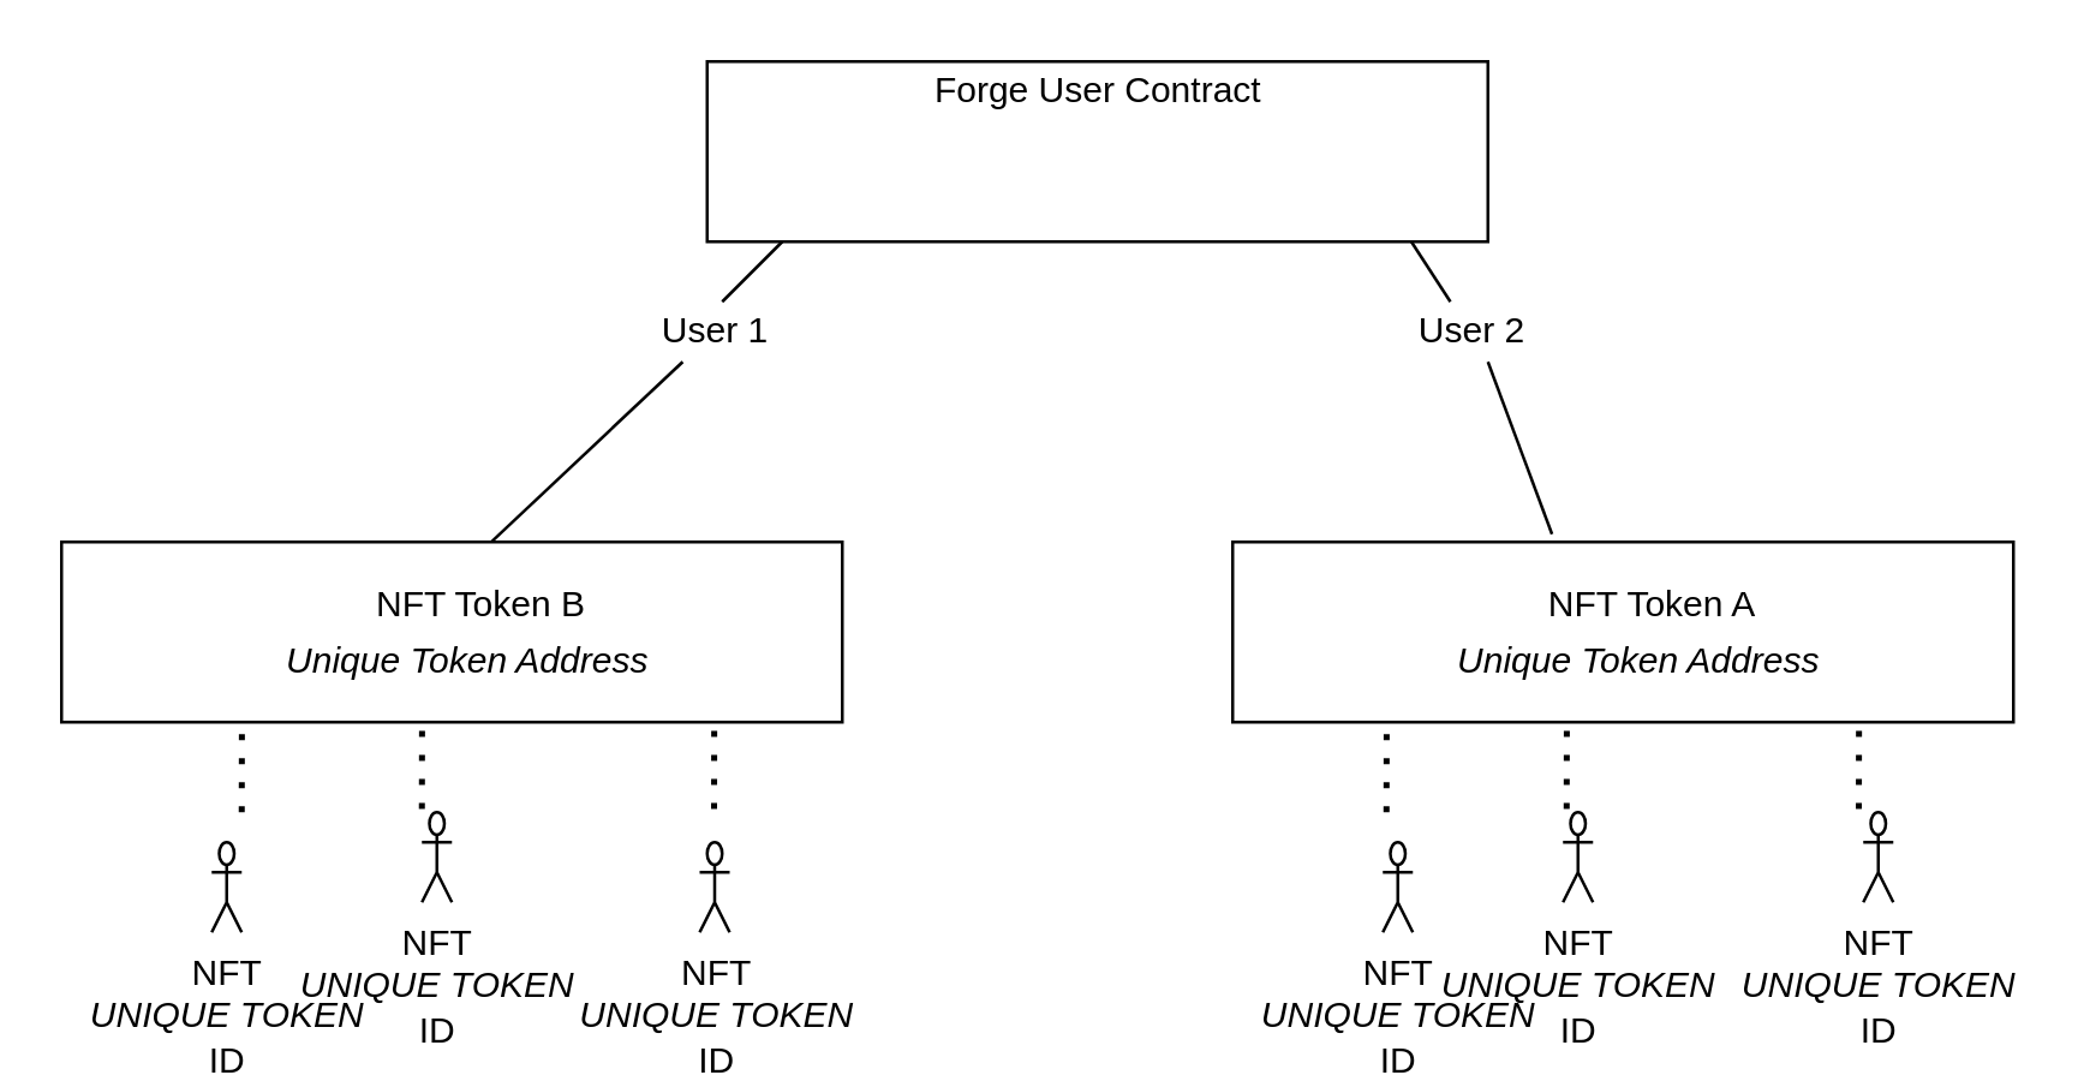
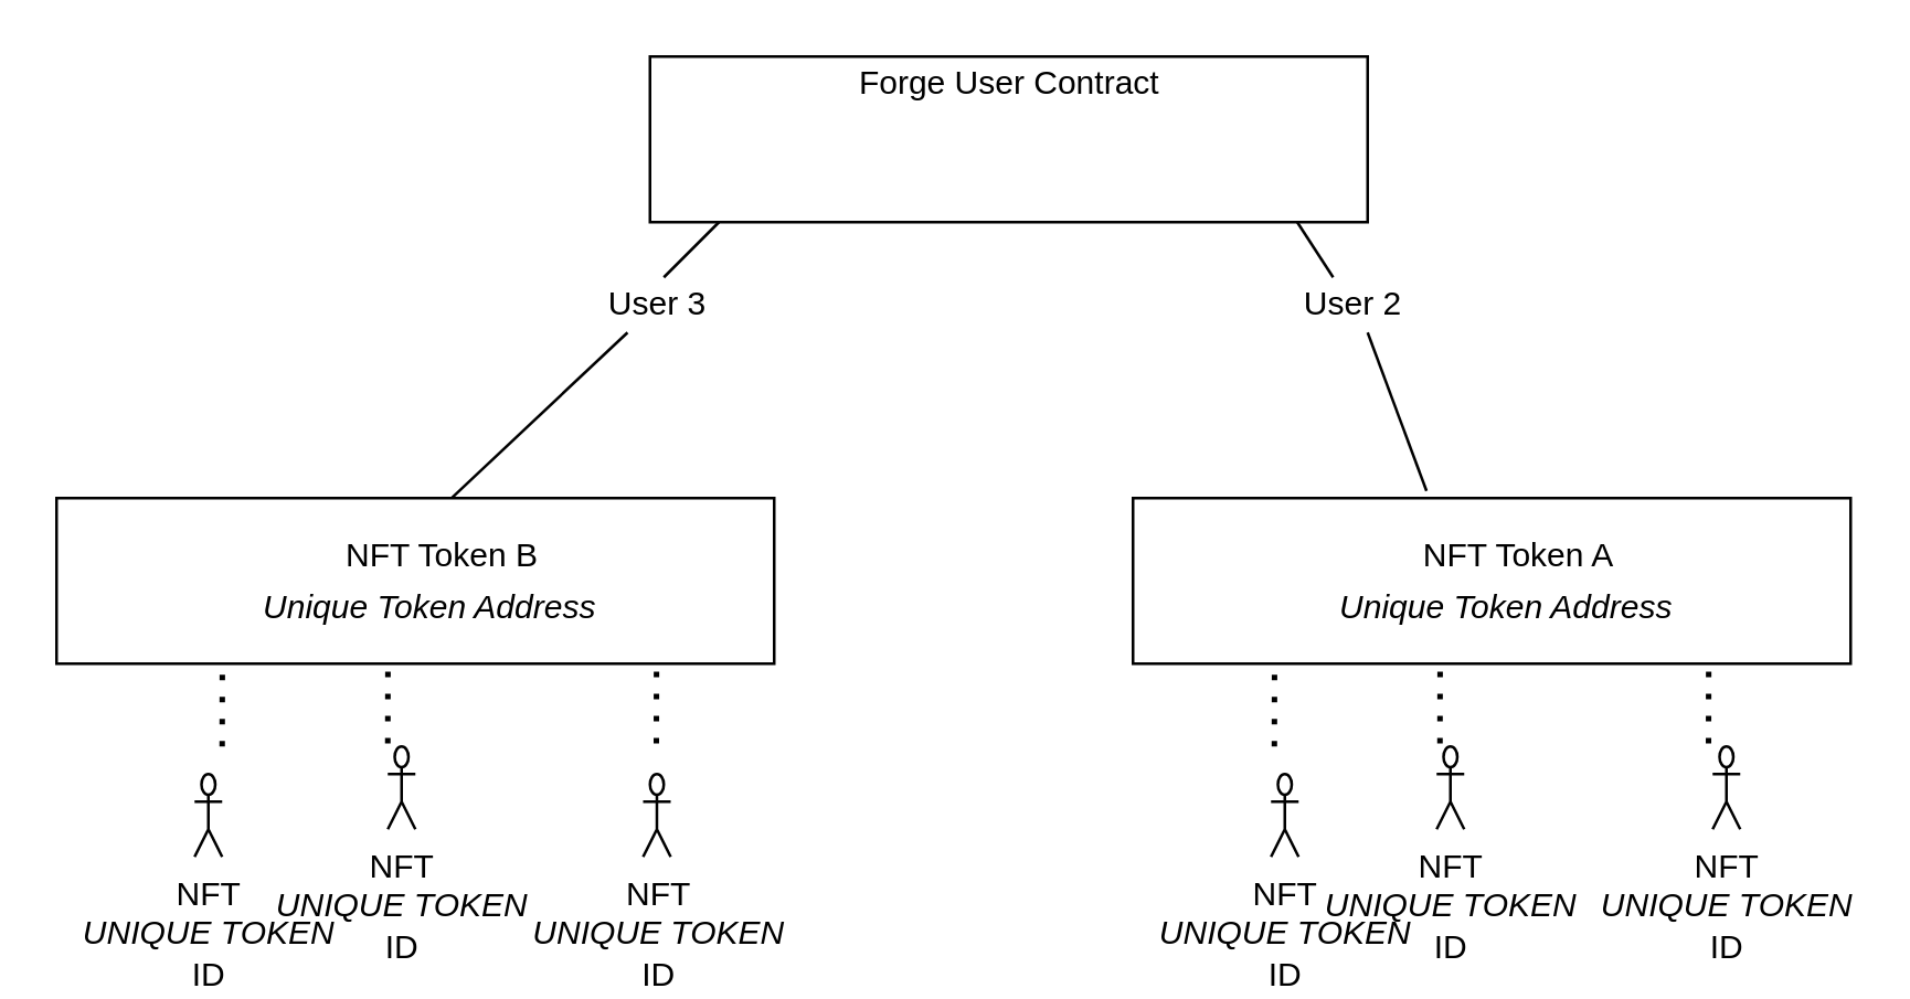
  <mxCell id="0" />
  <mxCell id="1" parent="0" />
  <mxCell id="2" value="" style="rounded=0;whiteSpace=wrap;html=1;" vertex="1" parent="1"><mxGeometry x="235" y="20" width="260" height="60" as="geometry" /></mxCell>
  <mxCell id="3" value="Forge User Contract" style="text;html=1;align=center;verticalAlign=middle;resizable=0;points=[];autosize=1;" vertex="1" parent="1"><mxGeometry x="300" y="20" width="130" height="20" as="geometry" /></mxCell>
  <mxCell id="4" value="" style="rounded=0;whiteSpace=wrap;html=1;" vertex="1" parent="1"><mxGeometry x="410" y="180" width="260" height="60" as="geometry" /></mxCell>
  <mxCell id="5" value="NFT Token A" style="text;html=1;strokeColor=none;fillColor=none;align=center;verticalAlign=middle;whiteSpace=wrap;rounded=0;" vertex="1" parent="1"><mxGeometry x="510" y="200" width="80" as="geometry" /></mxCell>
  <mxCell id="6" value="&lt;i&gt;Unique Token Address&lt;/i&gt;" style="text;html=1;strokeColor=none;fillColor=none;align=center;verticalAlign=middle;whiteSpace=wrap;rounded=0;" vertex="1" parent="1"><mxGeometry x="482.5" y="210" width="125" height="20" as="geometry" /></mxCell>
  <mxCell id="7" value="" style="rounded=0;whiteSpace=wrap;html=1;" vertex="1" parent="1"><mxGeometry x="20" y="180" width="260" height="60" as="geometry" /></mxCell>
  <mxCell id="8" value="NFT Token B" style="text;html=1;strokeColor=none;fillColor=none;align=center;verticalAlign=middle;whiteSpace=wrap;rounded=0;" vertex="1" parent="1"><mxGeometry x="120" y="200" width="80" as="geometry" /></mxCell>
  <mxCell id="9" value="&lt;i&gt;Unique Token Address&lt;/i&gt;" style="text;html=1;strokeColor=none;fillColor=none;align=center;verticalAlign=middle;whiteSpace=wrap;rounded=0;" vertex="1" parent="1"><mxGeometry x="92.5" y="210" width="125" height="20" as="geometry" /></mxCell>
  <mxCell id="10" value="" style="endArrow=none;html=1;exitX=0.551;exitY=-0.003;exitDx=0;exitDy=0;exitPerimeter=0;" edge="1" parent="1" source="7" target="11"><mxGeometry width="50" height="50" relative="1" as="geometry"><mxPoint x="210" y="130" as="sourcePoint" /><mxPoint x="260" y="80" as="targetPoint" /></mxGeometry></mxCell>
- <mxCell id="11" value="User 1" style="text;html=1;strokeColor=none;fillColor=none;align=center;verticalAlign=middle;whiteSpace=wrap;rounded=0;" vertex="1" parent="1"><mxGeometry x="217.5" y="100" width="40" height="20" as="geometry" /></mxCell>
+ <mxCell id="11" value="User 3" style="text;html=1;strokeColor=none;fillColor=none;align=center;verticalAlign=middle;whiteSpace=wrap;rounded=0;" vertex="1" parent="1"><mxGeometry x="217.5" y="100" width="40" height="20" as="geometry" /></mxCell>
  <mxCell id="12" value="" style="endArrow=none;html=1;" edge="1" parent="1"><mxGeometry width="50" height="50" relative="1" as="geometry"><mxPoint x="240" y="100" as="sourcePoint" /><mxPoint x="260" y="80" as="targetPoint" /></mxGeometry></mxCell>
  <mxCell id="13" value="User 2" style="text;html=1;strokeColor=none;fillColor=none;align=center;verticalAlign=middle;whiteSpace=wrap;rounded=0;direction=west;" vertex="1" parent="1"><mxGeometry x="470" y="100" width="40" height="20" as="geometry" /></mxCell>
  <mxCell id="14" value="" style="endArrow=none;html=1;exitX=0.409;exitY=-0.043;exitDx=0;exitDy=0;exitPerimeter=0;" edge="1" parent="1" source="4"><mxGeometry width="50" height="50" relative="1" as="geometry"><mxPoint x="535" y="180" as="sourcePoint" /><mxPoint x="495" y="120" as="targetPoint" /></mxGeometry></mxCell>
  <mxCell id="15" value="" style="endArrow=none;html=1;" edge="1" parent="1"><mxGeometry width="50" height="50" relative="1" as="geometry"><mxPoint x="482.5" y="100" as="sourcePoint" /><mxPoint x="469.5" y="80" as="targetPoint" /></mxGeometry></mxCell>
  <mxCell id="16" value="" style="endArrow=none;dashed=1;html=1;dashPattern=1 3;strokeWidth=2;entryX=0.231;entryY=1.019;entryDx=0;entryDy=0;entryPerimeter=0;" edge="1" parent="1" target="7"><mxGeometry width="50" height="50" relative="1" as="geometry"><mxPoint x="80" y="270" as="sourcePoint" /><mxPoint x="130" y="240" as="targetPoint" /></mxGeometry></mxCell>
  <mxCell id="17" value="" style="endArrow=none;dashed=1;html=1;dashPattern=1 3;strokeWidth=2;entryX=0.231;entryY=1.019;entryDx=0;entryDy=0;entryPerimeter=0;" edge="1" parent="1"><mxGeometry width="50" height="50" relative="1" as="geometry"><mxPoint x="140" y="268.86" as="sourcePoint" /><mxPoint x="140.06" y="240" as="targetPoint" /></mxGeometry></mxCell>
  <mxCell id="18" value="" style="endArrow=none;dashed=1;html=1;dashPattern=1 3;strokeWidth=2;entryX=0.231;entryY=1.019;entryDx=0;entryDy=0;entryPerimeter=0;" edge="1" parent="1"><mxGeometry width="50" height="50" relative="1" as="geometry"><mxPoint x="237.3" y="268.86" as="sourcePoint" /><mxPoint x="237.36" y="240" as="targetPoint" /></mxGeometry></mxCell>
  <mxCell id="19" value="NFT&lt;br&gt;&lt;i&gt;UNIQUE TOKEN&lt;br&gt;&lt;/i&gt;ID" style="shape=umlActor;verticalLabelPosition=bottom;verticalAlign=top;html=1;outlineConnect=0;" vertex="1" parent="1"><mxGeometry x="70" y="280" width="10" height="30" as="geometry" /></mxCell>
  <mxCell id="20" value="NFT&lt;br&gt;&lt;i&gt;UNIQUE TOKEN&lt;br&gt;&lt;/i&gt;ID" style="shape=umlActor;verticalLabelPosition=bottom;verticalAlign=top;html=1;outlineConnect=0;" vertex="1" parent="1"><mxGeometry x="140" y="270" width="10" height="30" as="geometry" /></mxCell>
  <mxCell id="21" value="NFT&lt;br&gt;&lt;i&gt;UNIQUE TOKEN&lt;br&gt;&lt;/i&gt;ID" style="shape=umlActor;verticalLabelPosition=bottom;verticalAlign=top;html=1;outlineConnect=0;" vertex="1" parent="1"><mxGeometry x="232.5" y="280" width="10" height="30" as="geometry" /></mxCell>
  <mxCell id="22" value="NFT&lt;br&gt;&lt;i&gt;UNIQUE TOKEN&lt;br&gt;&lt;/i&gt;ID" style="shape=umlActor;verticalLabelPosition=bottom;verticalAlign=top;html=1;outlineConnect=0;" vertex="1" parent="1"><mxGeometry x="460" y="280" width="10" height="30" as="geometry" /></mxCell>
  <mxCell id="23" value="" style="endArrow=none;dashed=1;html=1;dashPattern=1 3;strokeWidth=2;entryX=0.231;entryY=1.019;entryDx=0;entryDy=0;entryPerimeter=0;" edge="1" parent="1"><mxGeometry width="50" height="50" relative="1" as="geometry"><mxPoint x="461.21" y="270" as="sourcePoint" /><mxPoint x="461.27" y="241.14" as="targetPoint" /></mxGeometry></mxCell>
  <mxCell id="24" value="" style="endArrow=none;dashed=1;html=1;dashPattern=1 3;strokeWidth=2;entryX=0.231;entryY=1.019;entryDx=0;entryDy=0;entryPerimeter=0;" edge="1" parent="1"><mxGeometry width="50" height="50" relative="1" as="geometry"><mxPoint x="521.21" y="268.86" as="sourcePoint" /><mxPoint x="521.27" y="240" as="targetPoint" /></mxGeometry></mxCell>
  <mxCell id="25" value="" style="endArrow=none;dashed=1;html=1;dashPattern=1 3;strokeWidth=2;entryX=0.231;entryY=1.019;entryDx=0;entryDy=0;entryPerimeter=0;" edge="1" parent="1"><mxGeometry width="50" height="50" relative="1" as="geometry"><mxPoint x="618.51" y="268.86" as="sourcePoint" /><mxPoint x="618.57" y="240" as="targetPoint" /></mxGeometry></mxCell>
  <mxCell id="26" value="NFT&lt;br&gt;&lt;i&gt;UNIQUE TOKEN&lt;br&gt;&lt;/i&gt;ID" style="shape=umlActor;verticalLabelPosition=bottom;verticalAlign=top;html=1;outlineConnect=0;" vertex="1" parent="1"><mxGeometry x="520" y="270" width="10" height="30" as="geometry" /></mxCell>
  <mxCell id="27" value="NFT&lt;br&gt;&lt;i&gt;UNIQUE TOKEN&lt;br&gt;&lt;/i&gt;ID" style="shape=umlActor;verticalLabelPosition=bottom;verticalAlign=top;html=1;outlineConnect=0;" vertex="1" parent="1"><mxGeometry x="620" y="270" width="10" height="30" as="geometry" /></mxCell>
